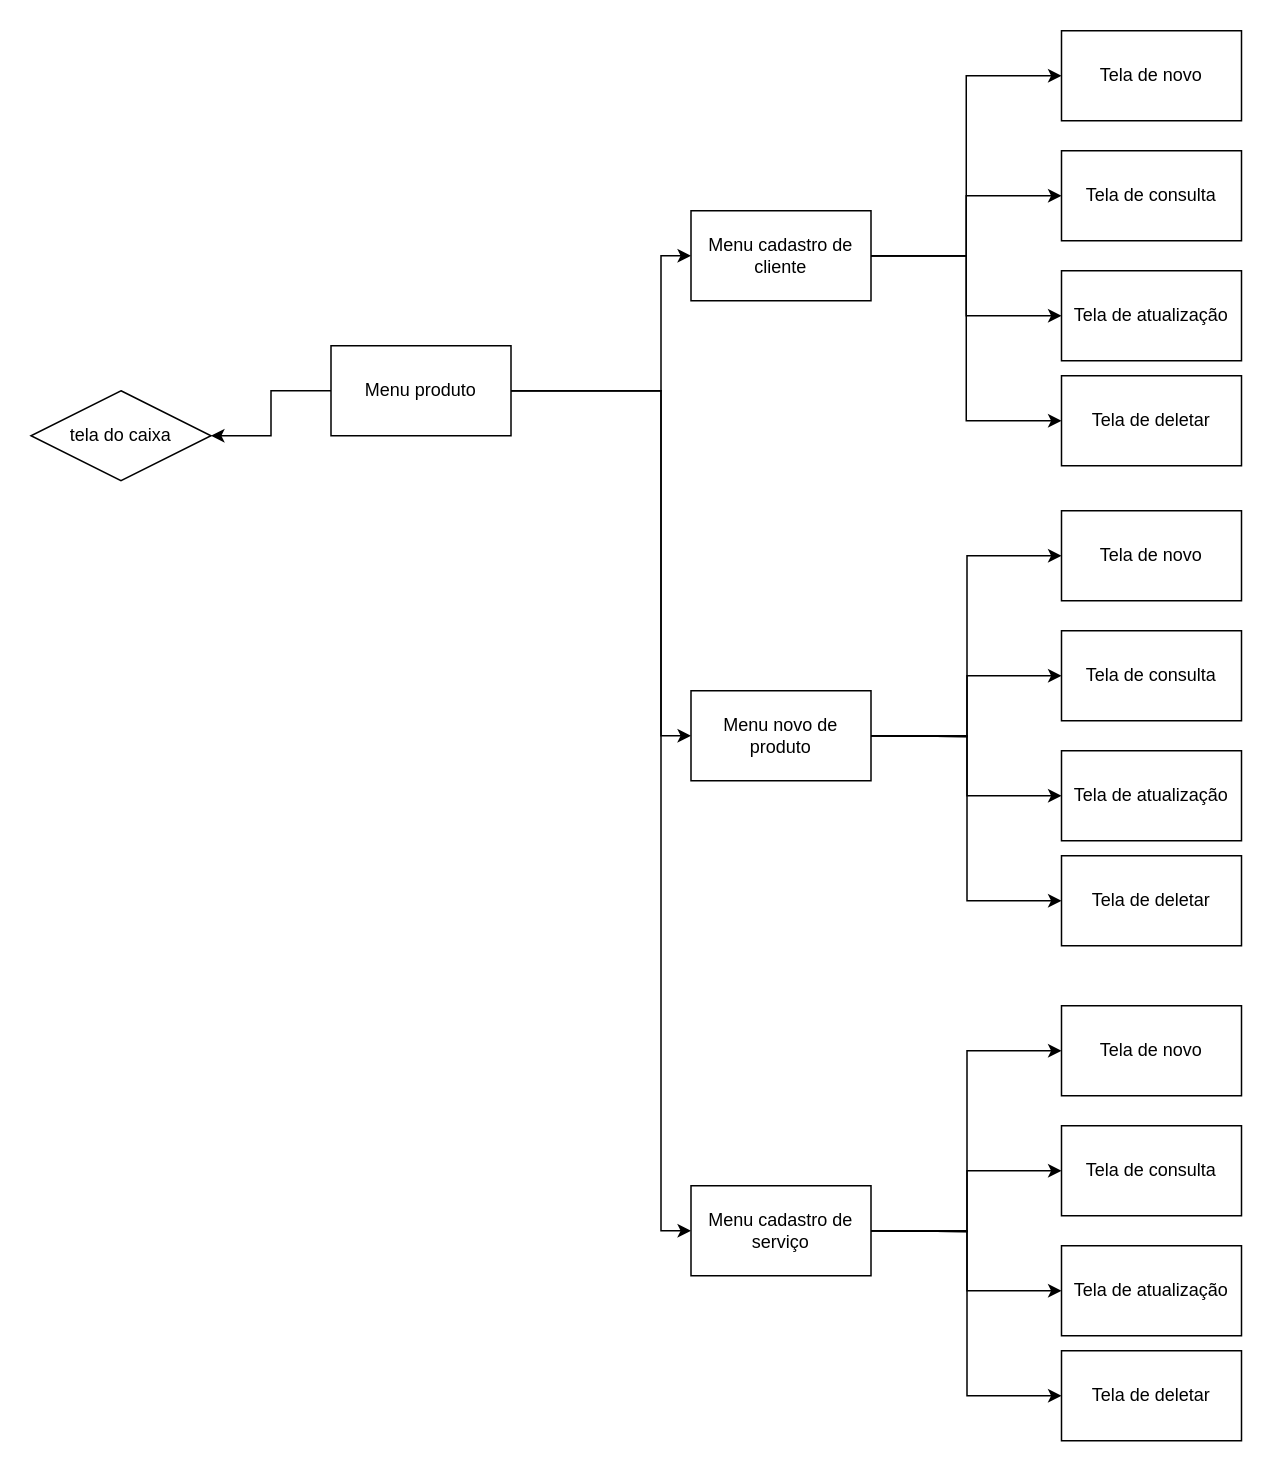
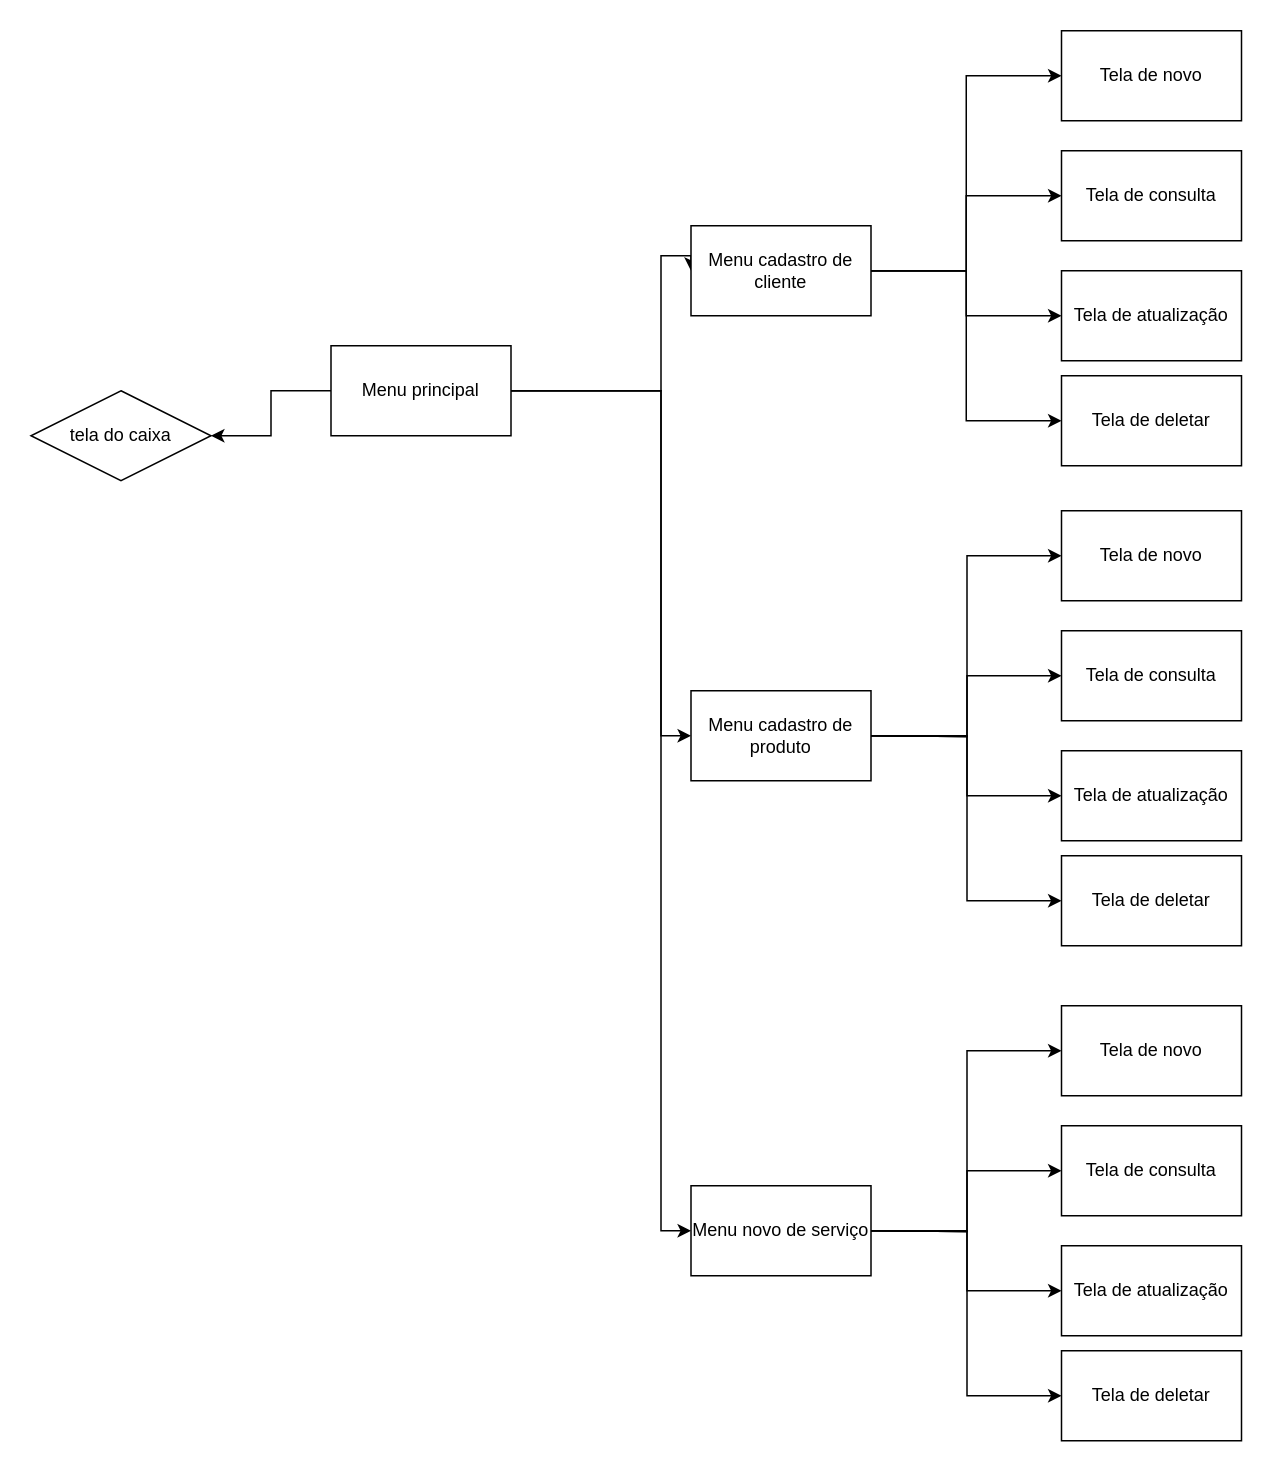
  <mxCell id="0" />
  <mxCell id="1" parent="0" />
  <mxCell id="2" style="edgeStyle=orthogonalEdgeStyle;rounded=0;orthogonalLoop=1;jettySize=auto;html=1;" edge="1" parent="1" source="6" target="14"><mxGeometry relative="1" as="geometry" /></mxCell>
  <mxCell id="3" style="edgeStyle=orthogonalEdgeStyle;rounded=0;orthogonalLoop=1;jettySize=auto;html=1;entryX=0;entryY=0.5;entryDx=0;entryDy=0;" edge="1" parent="1" source="6" target="11"><mxGeometry relative="1" as="geometry"><Array as="points"><mxPoint x="440" y="260" /><mxPoint x="440" y="170" /></Array></mxGeometry></mxCell>
  <mxCell id="4" style="edgeStyle=orthogonalEdgeStyle;rounded=0;orthogonalLoop=1;jettySize=auto;html=1;" edge="1" parent="1" source="6" target="12"><mxGeometry relative="1" as="geometry"><Array as="points"><mxPoint x="440" y="260" /><mxPoint x="440" y="490" /></Array></mxGeometry></mxCell>
  <mxCell id="5" style="edgeStyle=orthogonalEdgeStyle;rounded=0;orthogonalLoop=1;jettySize=auto;html=1;" edge="1" parent="1" source="6" target="13"><mxGeometry relative="1" as="geometry"><Array as="points"><mxPoint x="440" y="260" /><mxPoint x="440" y="820" /></Array></mxGeometry></mxCell>
- <mxCell id="6" value="Menu produto" style="rounded=0;whiteSpace=wrap;html=1;" vertex="1" parent="1"><mxGeometry x="220" y="230" width="120" height="60" as="geometry" /></mxCell>
+ <mxCell id="6" value="Menu principal" style="rounded=0;whiteSpace=wrap;html=1;" vertex="1" parent="1"><mxGeometry x="220" y="230" width="120" height="60" as="geometry" /></mxCell>
  <mxCell id="7" style="edgeStyle=orthogonalEdgeStyle;rounded=0;orthogonalLoop=1;jettySize=auto;html=1;entryX=0;entryY=0.5;entryDx=0;entryDy=0;" edge="1" parent="1" source="11" target="15"><mxGeometry relative="1" as="geometry" /></mxCell>
  <mxCell id="8" style="edgeStyle=orthogonalEdgeStyle;rounded=0;orthogonalLoop=1;jettySize=auto;html=1;entryX=0;entryY=0.5;entryDx=0;entryDy=0;" edge="1" parent="1" source="11" target="16"><mxGeometry relative="1" as="geometry" /></mxCell>
  <mxCell id="9" style="edgeStyle=orthogonalEdgeStyle;rounded=0;orthogonalLoop=1;jettySize=auto;html=1;" edge="1" parent="1" source="11" target="17"><mxGeometry relative="1" as="geometry" /></mxCell>
  <mxCell id="10" style="edgeStyle=orthogonalEdgeStyle;rounded=0;orthogonalLoop=1;jettySize=auto;html=1;entryX=0;entryY=0.5;entryDx=0;entryDy=0;" edge="1" parent="1" source="11" target="18"><mxGeometry relative="1" as="geometry" /></mxCell>
- <mxCell id="11" value="Menu cadastro de cliente" style="rounded=0;whiteSpace=wrap;html=1;" vertex="1" parent="1"><mxGeometry x="460" y="140" width="120" height="60" as="geometry" /></mxCell>
- <mxCell id="12" value="Menu novo de produto" style="rounded=0;whiteSpace=wrap;html=1;" vertex="1" parent="1"><mxGeometry x="460" y="460" width="120" height="60" as="geometry" /></mxCell>
- <mxCell id="13" value="Menu cadastro de serviço" style="rounded=0;whiteSpace=wrap;html=1;" vertex="1" parent="1"><mxGeometry x="460" y="790" width="120" height="60" as="geometry" /></mxCell>
+ <mxCell id="11" value="Menu cadastro de cliente" style="rounded=0;whiteSpace=wrap;html=1;" vertex="1" parent="1"><mxGeometry x="460" y="150" width="120" height="60" as="geometry" /></mxCell>
+ <mxCell id="12" value="Menu cadastro de produto" style="rounded=0;whiteSpace=wrap;html=1;" vertex="1" parent="1"><mxGeometry x="460" y="460" width="120" height="60" as="geometry" /></mxCell>
+ <mxCell id="13" value="Menu novo de serviço" style="rounded=0;whiteSpace=wrap;html=1;" vertex="1" parent="1"><mxGeometry x="460" y="790" width="120" height="60" as="geometry" /></mxCell>
  <mxCell id="14" value="tela do caixa" style="rhombus;whiteSpace=wrap;html=1;" vertex="1" parent="1"><mxGeometry x="20" y="260" width="120" height="60" as="geometry" /></mxCell>
  <mxCell id="15" value="Tela de novo" style="rounded=0;whiteSpace=wrap;html=1;" vertex="1" parent="1"><mxGeometry x="707" y="20" width="120" height="60" as="geometry" /></mxCell>
  <mxCell id="16" value="Tela de consulta" style="rounded=0;whiteSpace=wrap;html=1;" vertex="1" parent="1"><mxGeometry x="707" y="100" width="120" height="60" as="geometry" /></mxCell>
  <mxCell id="17" value="Tela de atualização" style="rounded=0;whiteSpace=wrap;html=1;" vertex="1" parent="1"><mxGeometry x="707" y="180" width="120" height="60" as="geometry" /></mxCell>
  <mxCell id="18" value="Tela de deletar" style="rounded=0;whiteSpace=wrap;html=1;" vertex="1" parent="1"><mxGeometry x="707" y="250" width="120" height="60" as="geometry" /></mxCell>
  <mxCell id="19" style="edgeStyle=orthogonalEdgeStyle;rounded=0;orthogonalLoop=1;jettySize=auto;html=1;entryX=0;entryY=0.5;entryDx=0;entryDy=0;" edge="1" parent="1" target="23"><mxGeometry relative="1" as="geometry"><mxPoint x="580" y="490" as="sourcePoint" /></mxGeometry></mxCell>
  <mxCell id="20" style="edgeStyle=orthogonalEdgeStyle;rounded=0;orthogonalLoop=1;jettySize=auto;html=1;entryX=0;entryY=0.5;entryDx=0;entryDy=0;" edge="1" parent="1" target="24"><mxGeometry relative="1" as="geometry"><mxPoint x="580" y="490" as="sourcePoint" /></mxGeometry></mxCell>
  <mxCell id="21" style="edgeStyle=orthogonalEdgeStyle;rounded=0;orthogonalLoop=1;jettySize=auto;html=1;" edge="1" parent="1" target="25"><mxGeometry relative="1" as="geometry"><mxPoint x="580" y="490" as="sourcePoint" /><Array as="points"><mxPoint x="644" y="490" /><mxPoint x="644" y="530" /></Array></mxGeometry></mxCell>
  <mxCell id="22" style="edgeStyle=orthogonalEdgeStyle;rounded=0;orthogonalLoop=1;jettySize=auto;html=1;entryX=0;entryY=0.5;entryDx=0;entryDy=0;" edge="1" parent="1" target="26"><mxGeometry relative="1" as="geometry"><mxPoint x="580" y="490" as="sourcePoint" /></mxGeometry></mxCell>
  <mxCell id="23" value="Tela de novo" style="rounded=0;whiteSpace=wrap;html=1;" vertex="1" parent="1"><mxGeometry x="707" y="340" width="120" height="60" as="geometry" /></mxCell>
  <mxCell id="24" value="Tela de consulta" style="rounded=0;whiteSpace=wrap;html=1;" vertex="1" parent="1"><mxGeometry x="707" y="420" width="120" height="60" as="geometry" /></mxCell>
  <mxCell id="25" value="Tela de atualização" style="rounded=0;whiteSpace=wrap;html=1;" vertex="1" parent="1"><mxGeometry x="707" y="500" width="120" height="60" as="geometry" /></mxCell>
  <mxCell id="26" value="Tela de deletar" style="rounded=0;whiteSpace=wrap;html=1;" vertex="1" parent="1"><mxGeometry x="707" y="570" width="120" height="60" as="geometry" /></mxCell>
  <mxCell id="27" style="edgeStyle=orthogonalEdgeStyle;rounded=0;orthogonalLoop=1;jettySize=auto;html=1;entryX=0;entryY=0.5;entryDx=0;entryDy=0;" edge="1" parent="1" target="31"><mxGeometry relative="1" as="geometry"><mxPoint x="580" y="820" as="sourcePoint" /></mxGeometry></mxCell>
  <mxCell id="28" style="edgeStyle=orthogonalEdgeStyle;rounded=0;orthogonalLoop=1;jettySize=auto;html=1;entryX=0;entryY=0.5;entryDx=0;entryDy=0;" edge="1" parent="1" target="32"><mxGeometry relative="1" as="geometry"><mxPoint x="580" y="820" as="sourcePoint" /></mxGeometry></mxCell>
  <mxCell id="29" style="edgeStyle=orthogonalEdgeStyle;rounded=0;orthogonalLoop=1;jettySize=auto;html=1;" edge="1" parent="1" target="33"><mxGeometry relative="1" as="geometry"><mxPoint x="580" y="820" as="sourcePoint" /><Array as="points"><mxPoint x="644" y="820" /><mxPoint x="644" y="860" /></Array></mxGeometry></mxCell>
  <mxCell id="30" style="edgeStyle=orthogonalEdgeStyle;rounded=0;orthogonalLoop=1;jettySize=auto;html=1;entryX=0;entryY=0.5;entryDx=0;entryDy=0;" edge="1" parent="1" target="34"><mxGeometry relative="1" as="geometry"><mxPoint x="580" y="820" as="sourcePoint" /></mxGeometry></mxCell>
  <mxCell id="31" value="Tela de novo" style="rounded=0;whiteSpace=wrap;html=1;" vertex="1" parent="1"><mxGeometry x="707" y="670" width="120" height="60" as="geometry" /></mxCell>
  <mxCell id="32" value="Tela de consulta" style="rounded=0;whiteSpace=wrap;html=1;" vertex="1" parent="1"><mxGeometry x="707" y="750" width="120" height="60" as="geometry" /></mxCell>
  <mxCell id="33" value="Tela de atualização" style="rounded=0;whiteSpace=wrap;html=1;" vertex="1" parent="1"><mxGeometry x="707" y="830" width="120" height="60" as="geometry" /></mxCell>
  <mxCell id="34" value="Tela de deletar" style="rounded=0;whiteSpace=wrap;html=1;" vertex="1" parent="1"><mxGeometry x="707" y="900" width="120" height="60" as="geometry" /></mxCell>
